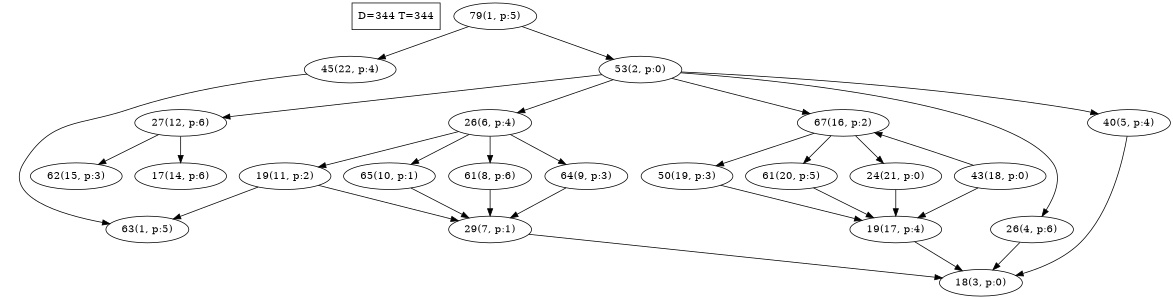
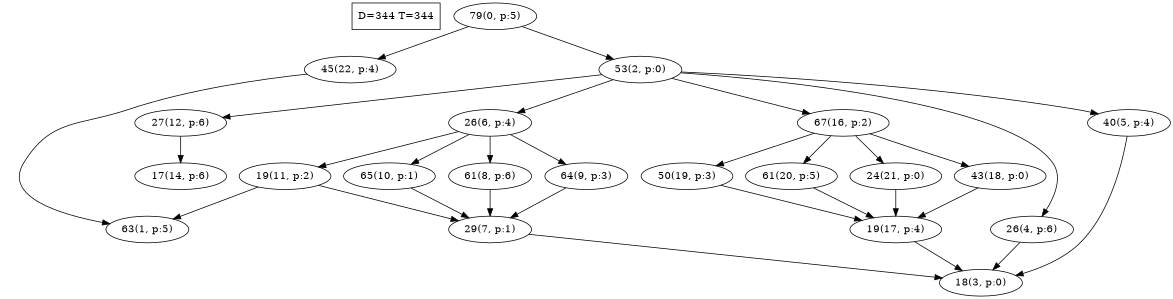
  digraph {
    n1 [label="D=344 T=344" shape=box]
-   n2 [label="79(1, p:5)"]
+   n2 [label="79(0, p:5)"]
    n3 [label="53(2, p:0)"]
    n4 [label="45(22, p:4)"]
    n5 [label="26(4, p:6)"]
    n6 [label="40(5, p:4)"]
    n7 [label="26(6, p:4)"]
    n8 [label="27(12, p:6)"]
    n9 [label="67(16, p:2)"]
    n10 [label="63(1, p:5)"]
    n11 [label="18(3, p:0)"]
    n12 [label="61(8, p:6)"]
    n13 [label="64(9, p:3)"]
    n14 [label="65(10, p:1)"]
    n15 [label="19(11, p:2)"]
    n16 [label="17(14, p:6)"]
-   n17 [label="62(15, p:3)"]
    n18 [label="43(18, p:0)"]
    n19 [label="50(19, p:3)"]
    n20 [label="61(20, p:5)"]
    n21 [label="24(21, p:0)"]
    n22 [label="29(7, p:1)"]
    n23 [label="19(17, p:4)"]
    n2 -> n3
    n2 -> n4
    n3 -> n5
    n3 -> n6
    n3 -> n7
    n3 -> n8
    n3 -> n9
    n4 -> n10
    n5 -> n11
    n6 -> n11
    n7 -> n12
    n7 -> n13
    n7 -> n14
    n7 -> n15
    n8 -> n16
-   n8 -> n17
-   n18 -> n9
+   n9 -> n18
    n9 -> n19
    n9 -> n20
    n9 -> n21
    n12 -> n22
    n13 -> n22
    n14 -> n22
    n15 -> n10
    n15 -> n22
    n18 -> n23
    n19 -> n23
    n20 -> n23
    n21 -> n23
    n22 -> n11
    n23 -> n11
  }
